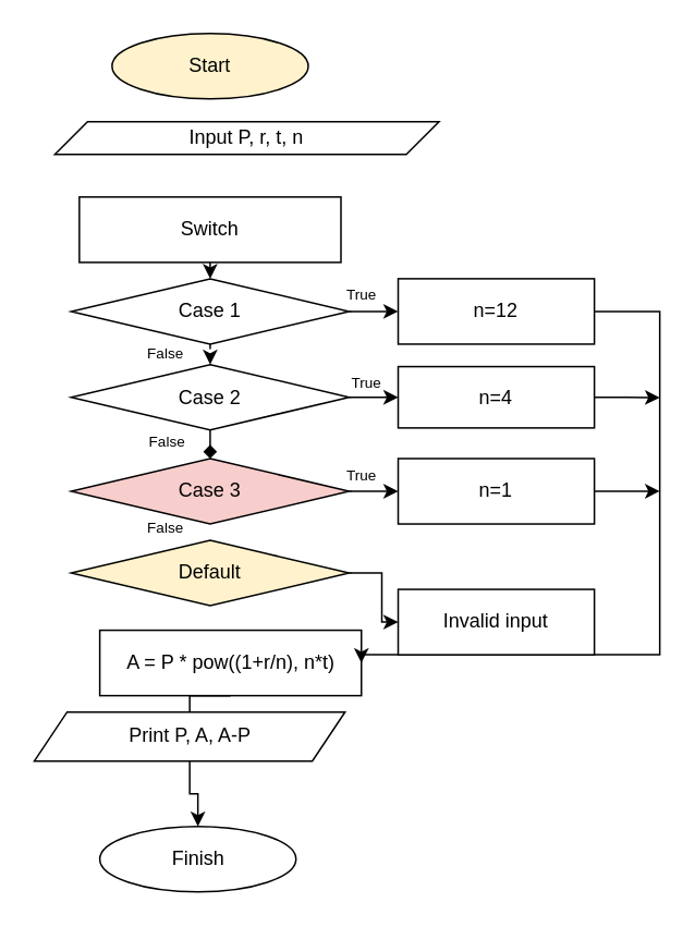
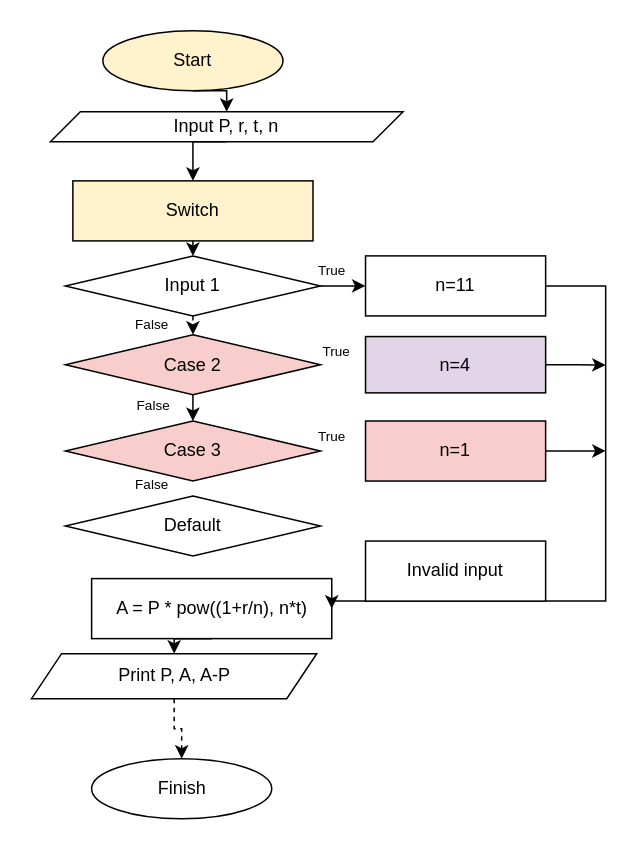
  <mxCell id="0" />
  <mxCell id="1" parent="0" />
+ <mxCell id="2" style="edgeStyle=orthogonalEdgeStyle;rounded=0;orthogonalLoop=1;jettySize=auto;html=1;exitX=0.5;exitY=1;exitDx=0;exitDy=0;entryX=0.5;entryY=0;entryDx=0;entryDy=0;" parent="1" source="3" target="5" edge="1"><mxGeometry relative="1" as="geometry" /></mxCell>
  <mxCell id="3" value="Start" style="ellipse;whiteSpace=wrap;html=1;fillColor=#fff2cc;" parent="1" vertex="1"><mxGeometry x="68" y="20" width="120" height="40" as="geometry" /></mxCell>
+ <mxCell id="4" style="edgeStyle=orthogonalEdgeStyle;rounded=0;orthogonalLoop=1;jettySize=auto;html=1;exitX=0.5;exitY=1;exitDx=0;exitDy=0;entryX=0.5;entryY=0;entryDx=0;entryDy=0;" parent="1" source="5" target="30" edge="1"><mxGeometry relative="1" as="geometry" /></mxCell>
  <mxCell id="5" value="Input P, r, t, n" style="shape=parallelogram;perimeter=parallelogramPerimeter;whiteSpace=wrap;html=1;fixedSize=1;" parent="1" vertex="1"><mxGeometry x="33" y="74" width="235" height="20" as="geometry" /></mxCell>
- <mxCell id="6" style="edgeStyle=orthogonalEdgeStyle;rounded=0;orthogonalLoop=1;jettySize=auto;html=1;exitX=0.5;exitY=1;exitDx=0;exitDy=0;entryX=0.5;entryY=0;entryDx=0;entryDy=0;endArrow=none;" parent="1" source="7" target="28" edge="1"><mxGeometry relative="1" as="geometry" /></mxCell>
+ <mxCell id="6" style="edgeStyle=orthogonalEdgeStyle;rounded=0;orthogonalLoop=1;jettySize=auto;html=1;exitX=0.5;exitY=1;exitDx=0;exitDy=0;entryX=0.5;entryY=0;entryDx=0;entryDy=0;" parent="1" source="7" target="28" edge="1"><mxGeometry relative="1" as="geometry" /></mxCell>
  <mxCell id="7" value="A = P * pow((1+r/n), n*t)" style="rounded=0;whiteSpace=wrap;html=1;" parent="1" vertex="1"><mxGeometry x="60.5" y="385" width="160" height="40" as="geometry" /></mxCell>
  <mxCell id="8" value="Switch(n)" style="text;html=1;align=center;verticalAlign=middle;whiteSpace=wrap;rounded=0;" parent="1" vertex="1"><mxGeometry x="103" y="125" width="60" height="30" as="geometry" /></mxCell>
  <mxCell id="9" style="edgeStyle=orthogonalEdgeStyle;rounded=0;orthogonalLoop=1;jettySize=auto;html=1;exitX=0.5;exitY=1;exitDx=0;exitDy=0;entryX=0.5;entryY=0;entryDx=0;entryDy=0;dashed=1;" parent="1" source="11" target="21" edge="1"><mxGeometry relative="1" as="geometry" /></mxCell>
  <mxCell id="10" style="edgeStyle=orthogonalEdgeStyle;rounded=0;orthogonalLoop=1;jettySize=auto;html=1;exitX=1;exitY=0.5;exitDx=0;exitDy=0;entryX=0;entryY=0.5;entryDx=0;entryDy=0;" parent="1" source="11" target="13" edge="1"><mxGeometry relative="1" as="geometry" /></mxCell>
- <mxCell id="11" value="Case 1" style="rhombus;whiteSpace=wrap;html=1;" parent="1" vertex="1"><mxGeometry x="43" y="170" width="170" height="40" as="geometry" /></mxCell>
+ <mxCell id="11" value="Input 1" style="rhombus;whiteSpace=wrap;html=1;" parent="1" vertex="1"><mxGeometry x="43" y="170" width="170" height="40" as="geometry" /></mxCell>
  <mxCell id="12" style="edgeStyle=orthogonalEdgeStyle;rounded=0;orthogonalLoop=1;jettySize=auto;html=1;entryX=1;entryY=0.5;entryDx=0;entryDy=0;" parent="1" source="13" target="7" edge="1"><mxGeometry relative="1" as="geometry"><mxPoint x="213" y="400" as="targetPoint" /><Array as="points"><mxPoint x="403" y="190" /><mxPoint x="403" y="400" /></Array></mxGeometry></mxCell>
- <mxCell id="13" value="n=12" style="rounded=0;whiteSpace=wrap;html=1;" parent="1" vertex="1"><mxGeometry x="243" y="170" width="120" height="40" as="geometry" /></mxCell>
+ <mxCell id="13" value="n=11" style="rounded=0;whiteSpace=wrap;html=1;" parent="1" vertex="1"><mxGeometry x="243" y="170" width="120" height="40" as="geometry" /></mxCell>
  <mxCell id="14" style="edgeStyle=orthogonalEdgeStyle;rounded=0;orthogonalLoop=1;jettySize=auto;html=1;exitX=1;exitY=0.5;exitDx=0;exitDy=0;" parent="1" source="15" edge="1"><mxGeometry relative="1" as="geometry"><mxPoint x="403" y="242.69" as="targetPoint" /></mxGeometry></mxCell>
- <mxCell id="15" value="n=4" style="rounded=0;whiteSpace=wrap;html=1;" parent="1" vertex="1"><mxGeometry x="243" y="223.75" width="120" height="37.5" as="geometry" /></mxCell>
+ <mxCell id="15" value="n=4" style="rounded=0;whiteSpace=wrap;html=1;fillColor=#e1d5e7;" parent="1" vertex="1"><mxGeometry x="243" y="223.75" width="120" height="37.5" as="geometry" /></mxCell>
  <mxCell id="16" style="edgeStyle=orthogonalEdgeStyle;rounded=0;orthogonalLoop=1;jettySize=auto;html=1;exitX=1;exitY=0.5;exitDx=0;exitDy=0;" parent="1" source="17" edge="1"><mxGeometry relative="1" as="geometry"><mxPoint x="403" y="299.931" as="targetPoint" /></mxGeometry></mxCell>
- <mxCell id="17" value="n=1" style="rounded=0;whiteSpace=wrap;html=1;" parent="1" vertex="1"><mxGeometry x="243" y="280" width="120" height="40" as="geometry" /></mxCell>
+ <mxCell id="17" value="n=1" style="rounded=0;whiteSpace=wrap;html=1;fillColor=#f8cecc;" parent="1" vertex="1"><mxGeometry x="243" y="280" width="120" height="40" as="geometry" /></mxCell>
  <mxCell id="18" value="Invalid input" style="rounded=0;whiteSpace=wrap;html=1;" parent="1" vertex="1"><mxGeometry x="243" y="360" width="120" height="40" as="geometry" /></mxCell>
- <mxCell id="19" style="edgeStyle=orthogonalEdgeStyle;rounded=0;orthogonalLoop=1;jettySize=auto;html=1;exitX=0.5;exitY=1;exitDx=0;exitDy=0;entryX=0.5;entryY=0;entryDx=0;entryDy=0;endArrow=diamond;" parent="1" source="21" target="25" edge="1"><mxGeometry relative="1" as="geometry" /></mxCell>
- <mxCell id="20" style="edgeStyle=orthogonalEdgeStyle;rounded=0;orthogonalLoop=1;jettySize=auto;html=1;exitX=1;exitY=0.5;exitDx=0;exitDy=0;entryX=0;entryY=0.5;entryDx=0;entryDy=0;" parent="1" source="21" target="15" edge="1"><mxGeometry relative="1" as="geometry" /></mxCell>
- <mxCell id="21" value="Case 2" style="rhombus;whiteSpace=wrap;html=1;" parent="1" vertex="1"><mxGeometry x="43" y="222.5" width="170" height="40" as="geometry" /></mxCell>
- <mxCell id="22" style="edgeStyle=orthogonalEdgeStyle;rounded=0;orthogonalLoop=1;jettySize=auto;html=1;exitX=1;exitY=0.5;exitDx=0;exitDy=0;entryX=0;entryY=0.5;entryDx=0;entryDy=0;" parent="1" source="23" target="18" edge="1"><mxGeometry relative="1" as="geometry" /></mxCell>
- <mxCell id="23" value="Default" style="rhombus;whiteSpace=wrap;html=1;fillColor=#fff2cc;" parent="1" vertex="1"><mxGeometry x="43" y="330" width="170" height="40" as="geometry" /></mxCell>
- <mxCell id="24" style="edgeStyle=orthogonalEdgeStyle;rounded=0;orthogonalLoop=1;jettySize=auto;html=1;exitX=1;exitY=0.5;exitDx=0;exitDy=0;entryX=0;entryY=0.5;entryDx=0;entryDy=0;" parent="1" source="25" target="17" edge="1"><mxGeometry relative="1" as="geometry" /></mxCell>
+ <mxCell id="19" style="edgeStyle=orthogonalEdgeStyle;rounded=0;orthogonalLoop=1;jettySize=auto;html=1;exitX=0.5;exitY=1;exitDx=0;exitDy=0;entryX=0.5;entryY=0;entryDx=0;entryDy=0;" parent="1" source="21" target="25" edge="1"><mxGeometry relative="1" as="geometry" /></mxCell>
+ <mxCell id="21" value="Case 2" style="rhombus;whiteSpace=wrap;html=1;fillColor=#f8cecc;" parent="1" vertex="1"><mxGeometry x="43" y="222.5" width="170" height="40" as="geometry" /></mxCell>
+ <mxCell id="23" value="Default" style="rhombus;whiteSpace=wrap;html=1;" parent="1" vertex="1"><mxGeometry x="43" y="330" width="170" height="40" as="geometry" /></mxCell>
  <mxCell id="25" value="Case 3" style="rhombus;whiteSpace=wrap;html=1;fillColor=#f8cecc;" parent="1" vertex="1"><mxGeometry x="43" y="280" width="170" height="40" as="geometry" /></mxCell>
  <mxCell id="26" value="&lt;br&gt;&lt;div&gt;&lt;div align=&quot;left&quot;&gt;Finish&lt;br&gt;&lt;/div&gt;&lt;br&gt;&lt;/div&gt;" style="ellipse;whiteSpace=wrap;html=1;align=center;" parent="1" vertex="1"><mxGeometry x="60.5" y="505" width="120" height="40" as="geometry" /></mxCell>
- <mxCell id="27" style="edgeStyle=orthogonalEdgeStyle;rounded=0;orthogonalLoop=1;jettySize=auto;html=1;exitX=0.5;exitY=1;exitDx=0;exitDy=0;entryX=0.5;entryY=0;entryDx=0;entryDy=0;" parent="1" source="28" target="26" edge="1"><mxGeometry relative="1" as="geometry" /></mxCell>
+ <mxCell id="27" style="edgeStyle=orthogonalEdgeStyle;rounded=0;orthogonalLoop=1;jettySize=auto;html=1;exitX=0.5;exitY=1;exitDx=0;exitDy=0;entryX=0.5;entryY=0;entryDx=0;entryDy=0;dashed=1;" parent="1" source="28" target="26" edge="1"><mxGeometry relative="1" as="geometry" /></mxCell>
  <mxCell id="28" value="Print P, A, A-P" style="shape=parallelogram;perimeter=parallelogramPerimeter;whiteSpace=wrap;html=1;fixedSize=1;" parent="1" vertex="1"><mxGeometry x="20.5" y="435" width="190" height="30" as="geometry" /></mxCell>
  <mxCell id="29" style="edgeStyle=orthogonalEdgeStyle;rounded=0;orthogonalLoop=1;jettySize=auto;html=1;exitX=0.5;exitY=1;exitDx=0;exitDy=0;entryX=0.5;entryY=0;entryDx=0;entryDy=0;" parent="1" source="30" target="11" edge="1"><mxGeometry relative="1" as="geometry" /></mxCell>
- <mxCell id="30" value="Switch" style="rounded=0;whiteSpace=wrap;html=1;" parent="1" vertex="1"><mxGeometry x="48" y="120" width="160" height="40" as="geometry" /></mxCell>
+ <mxCell id="30" value="Switch" style="rounded=0;whiteSpace=wrap;html=1;fillColor=#fff2cc;" parent="1" vertex="1"><mxGeometry x="48" y="120" width="160" height="40" as="geometry" /></mxCell>
  <mxCell id="31" value="&lt;font style=&quot;font-size: 9px;&quot;&gt;True&lt;/font&gt;" style="text;html=1;align=center;verticalAlign=middle;whiteSpace=wrap;rounded=0;" vertex="1" parent="1"><mxGeometry x="191" y="164" width="60" height="30" as="geometry" /></mxCell>
  <mxCell id="32" value="&lt;font style=&quot;font-size: 9px;&quot;&gt;True&lt;/font&gt;" style="text;html=1;align=center;verticalAlign=middle;whiteSpace=wrap;rounded=0;" vertex="1" parent="1"><mxGeometry x="194" y="218" width="60" height="30" as="geometry" /></mxCell>
  <mxCell id="33" value="&lt;font style=&quot;font-size: 9px;&quot;&gt;True&lt;/font&gt;" style="text;html=1;align=center;verticalAlign=middle;whiteSpace=wrap;rounded=0;" vertex="1" parent="1"><mxGeometry x="191" y="275" width="60" height="30" as="geometry" /></mxCell>
  <mxCell id="34" value="&lt;font style=&quot;font-size: 9px;&quot;&gt;False&lt;/font&gt;" style="text;html=1;align=center;verticalAlign=middle;whiteSpace=wrap;rounded=0;" vertex="1" parent="1"><mxGeometry x="70.5" y="200" width="60" height="30" as="geometry" /></mxCell>
  <mxCell id="35" value="&lt;font style=&quot;font-size: 9px;&quot;&gt;False&lt;/font&gt;" style="text;html=1;align=center;verticalAlign=middle;whiteSpace=wrap;rounded=0;" vertex="1" parent="1"><mxGeometry x="72" y="254" width="60" height="30" as="geometry" /></mxCell>
  <mxCell id="36" value="&lt;font style=&quot;font-size: 9px;&quot;&gt;False&lt;/font&gt;" style="text;html=1;align=center;verticalAlign=middle;whiteSpace=wrap;rounded=0;" vertex="1" parent="1"><mxGeometry x="71" y="307" width="60" height="30" as="geometry" /></mxCell>
